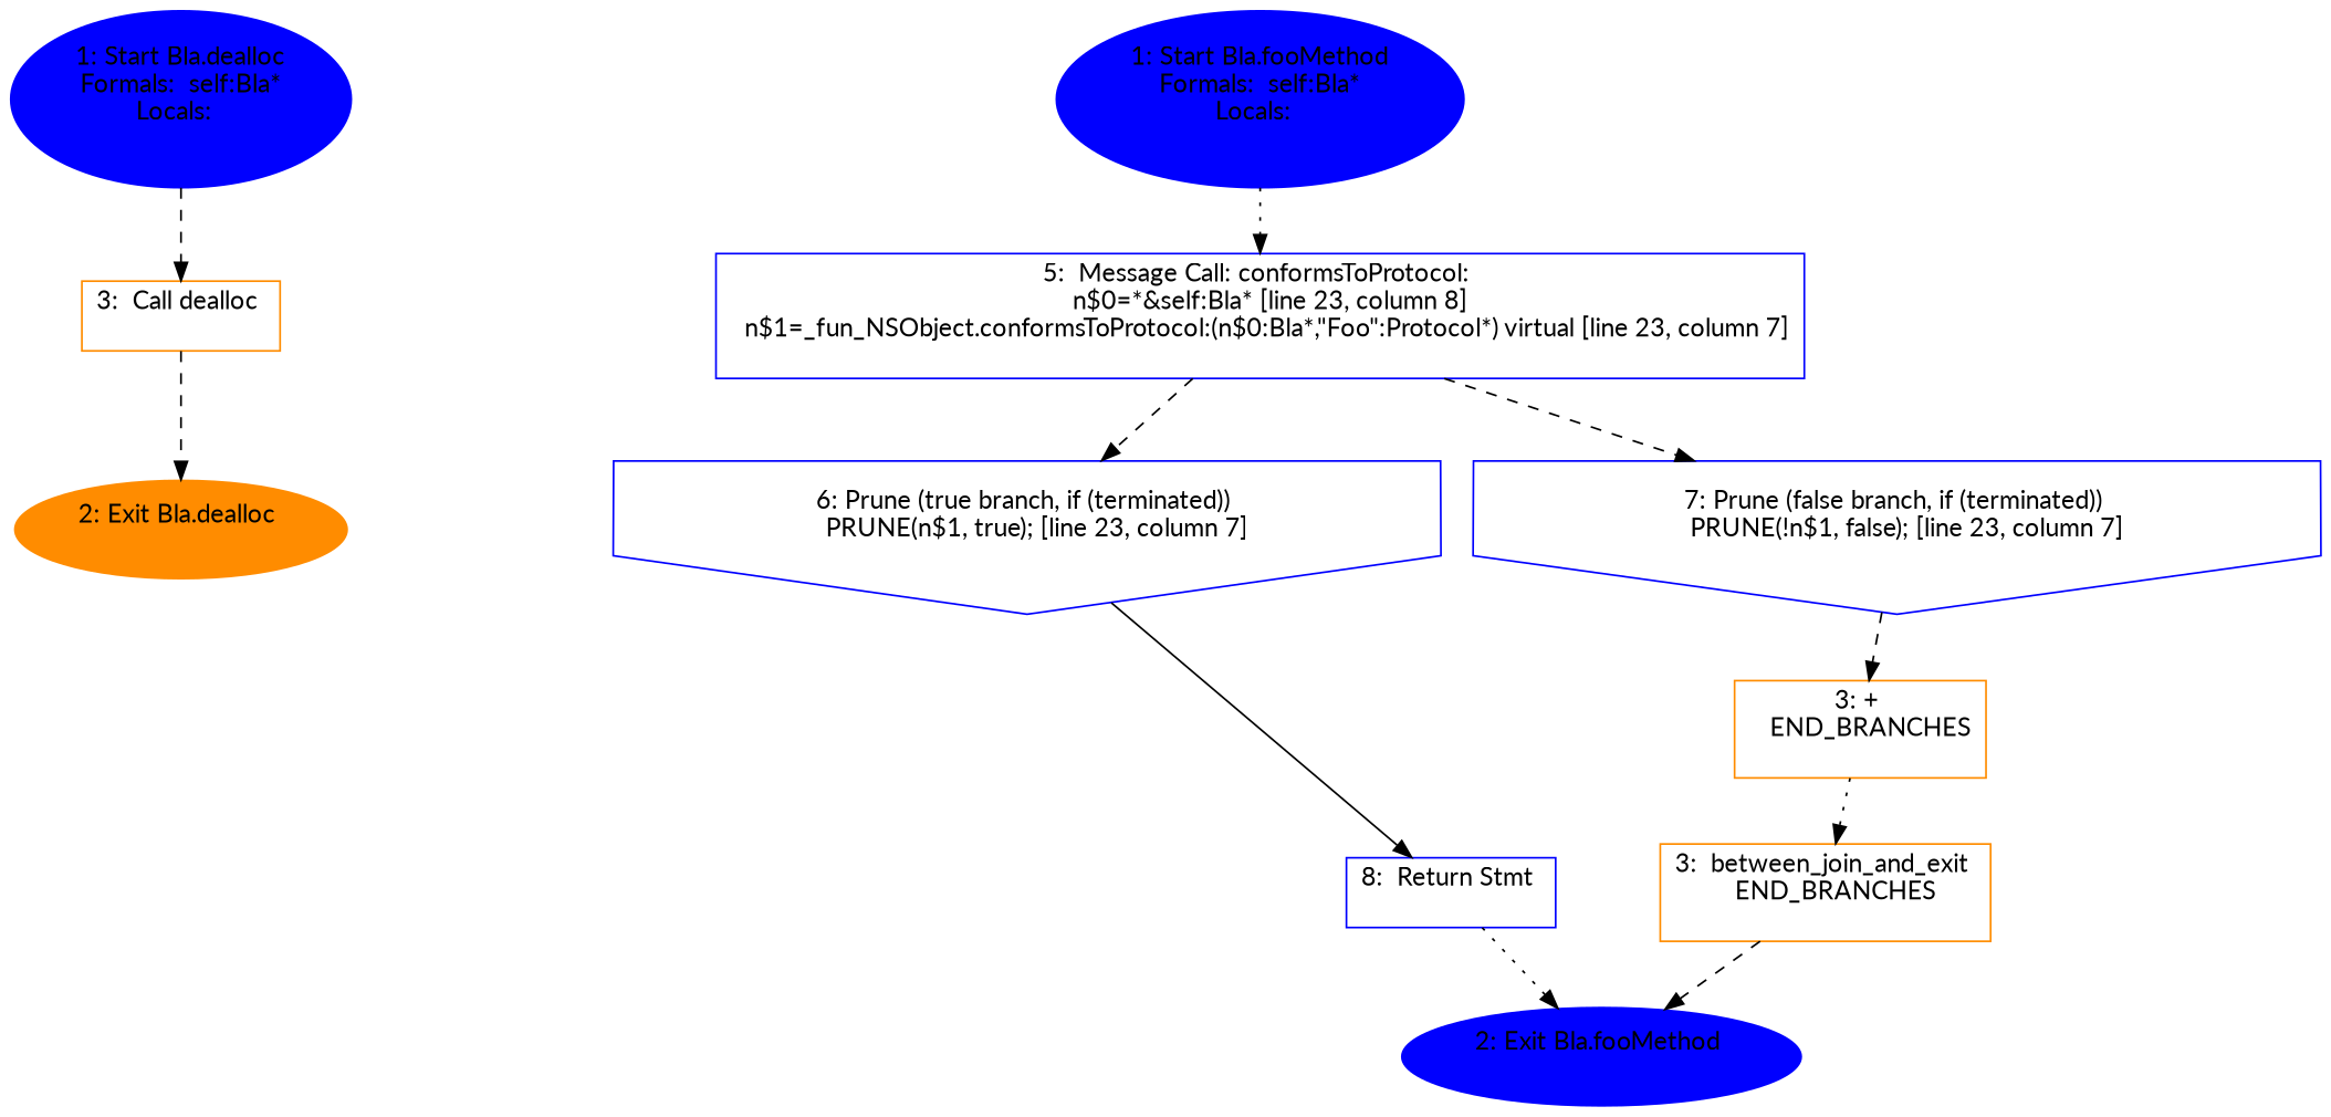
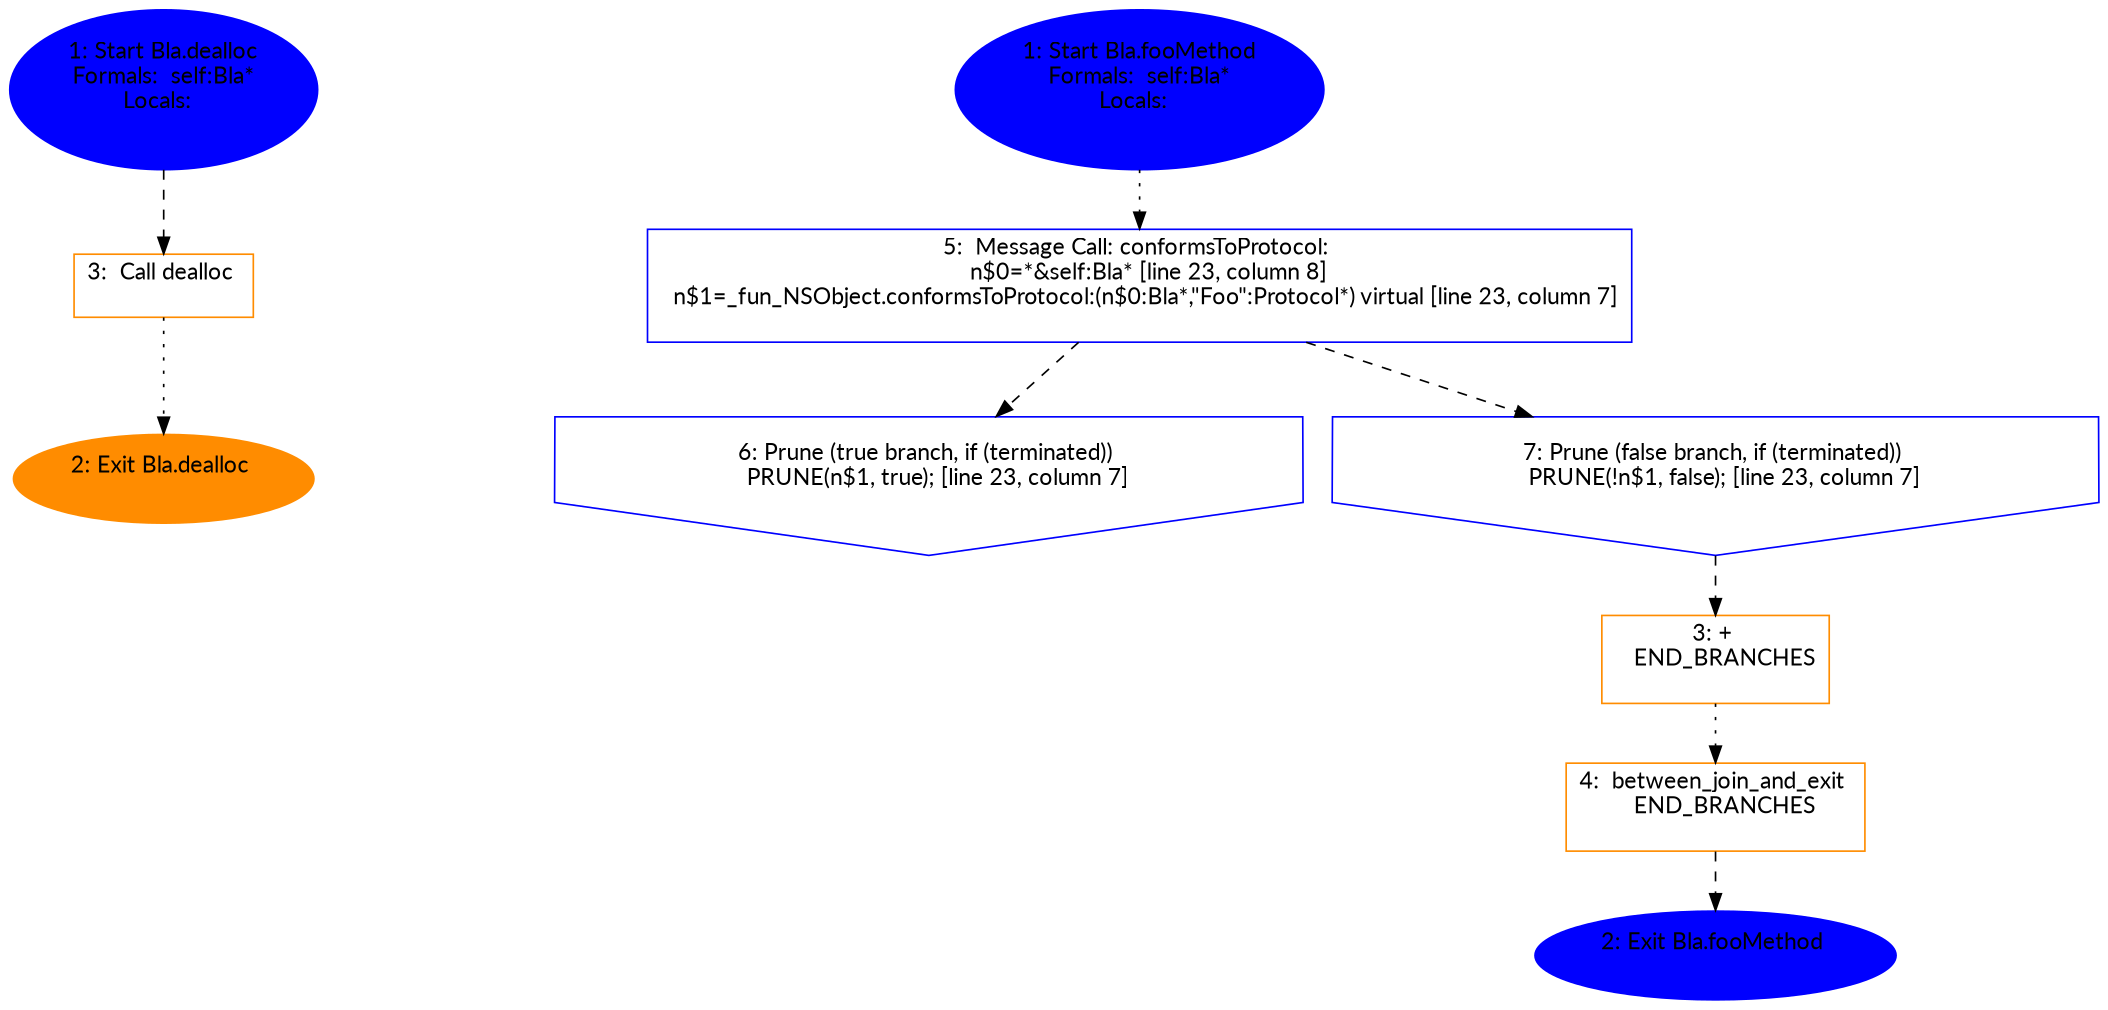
  digraph {
    fontname=Lato
    node [color=blue fontname=Lato shape=box]
    edge [fontname=Lato style=dashed]
    n1 [label="1: Start Bla.dealloc\nFormals:  self:Bla*\nLocals:  \n  " style=filled shape=""]
    n2 [color=darkorange label="3:  Call dealloc \n  "]
    n3 [color=darkorange label="2: Exit Bla.dealloc \n  " style=filled shape=""]
    n4 [label="1: Start Bla.fooMethod\nFormals:  self:Bla*\nLocals:  \n  " style=filled shape=""]
    n5 [label="5:  Message Call: conformsToProtocol: \n   n$0=*&self:Bla* [line 23, column 8]\n  n$1=_fun_NSObject.conformsToProtocol:(n$0:Bla*,\"Foo\":Protocol*) virtual [line 23, column 7]\n "]
    n6 [label="6: Prune (true branch, if (terminated)) \n   PRUNE(n$1, true); [line 23, column 7]\n " shape=invhouse]
    n7 [label="7: Prune (false branch, if (terminated)) \n   PRUNE(!n$1, false); [line 23, column 7]\n " shape=invhouse]
-   n8 [label="8:  Return Stmt \n  "]
    n9 [color=darkorange label="3: + \n   END_BRANCHES\n "]
    n10 [label="2: Exit Bla.fooMethod \n  " style=filled shape=""]
-   n11 [color=darkorange label="3:  between_join_and_exit \n   END_BRANCHES\n "]
+   n11 [color=darkorange label="4:  between_join_and_exit \n   END_BRANCHES\n "]
    n1 -> n2
-   n2 -> n3
+   n2 -> n3 [style=dotted]
    n4 -> n5 [style=dotted]
    n5 -> n6
    n5 -> n7
-   n6 -> n8 [style=solid]
    n7 -> n9
-   n8 -> n10 [style=dotted]
    n9 -> n11 [style=dotted]
    n11 -> n10
  }
